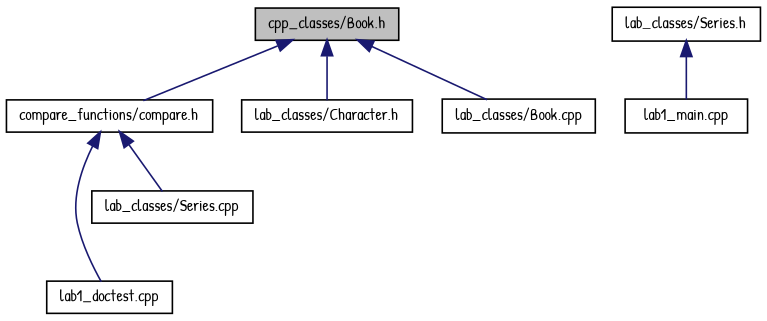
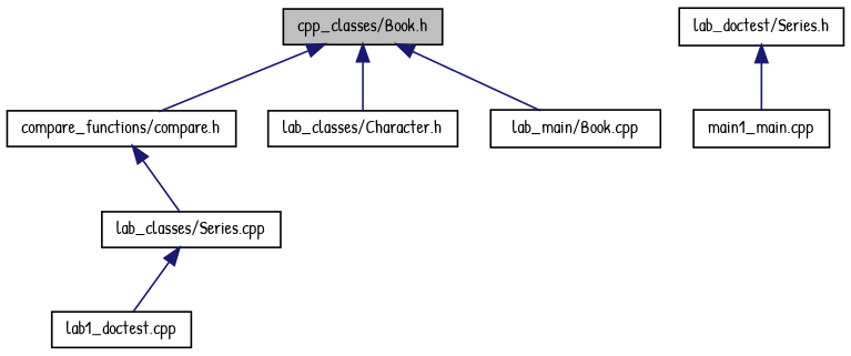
  digraph {
    fontname="Patrick Hand"
    node [color=black fillcolor=white fontname="Patrick Hand" fontsize=10 shape=record style=filled]
    edge [color=midnightblue dir=back fontname="Patrick Hand" fontsize=10 labelfontname=Helvetica labelfontsize=10 style=solid]
    n1 [fillcolor=grey75 fontcolor=black height=0.2 label="cpp_classes/Book.h" width=0.4]
    n2 [height=0.2 label="compare_functions/compare.h" width=0.4]
    n3 [height=0.2 label="lab_classes/Character.h" width=0.4]
-   n4 [height=0.2 label="lab_classes/Book.cpp" width=0.4]
+   n4 [height=0.2 label="lab_main/Book.cpp" width=0.4]
    n5 [height=0.2 label="lab1_doctest.cpp" width=0.4]
    n6 [height=0.2 label="lab_classes/Series.cpp" width=0.4]
-   n7 [height=0.2 label="lab_classes/Series.h" width=0.4]
-   n8 [height=0.2 label="lab1_main.cpp" width=0.4]
+   n7 [height=0.2 label="lab_doctest/Series.h" width=0.4]
+   n8 [height=0.2 label="main1_main.cpp" width=0.4]
    n1 -> n2
    n1 -> n3
    n1 -> n4
-   n2 -> n5
+   n6 -> n5
    n2 -> n6
    n7 -> n8
  }
